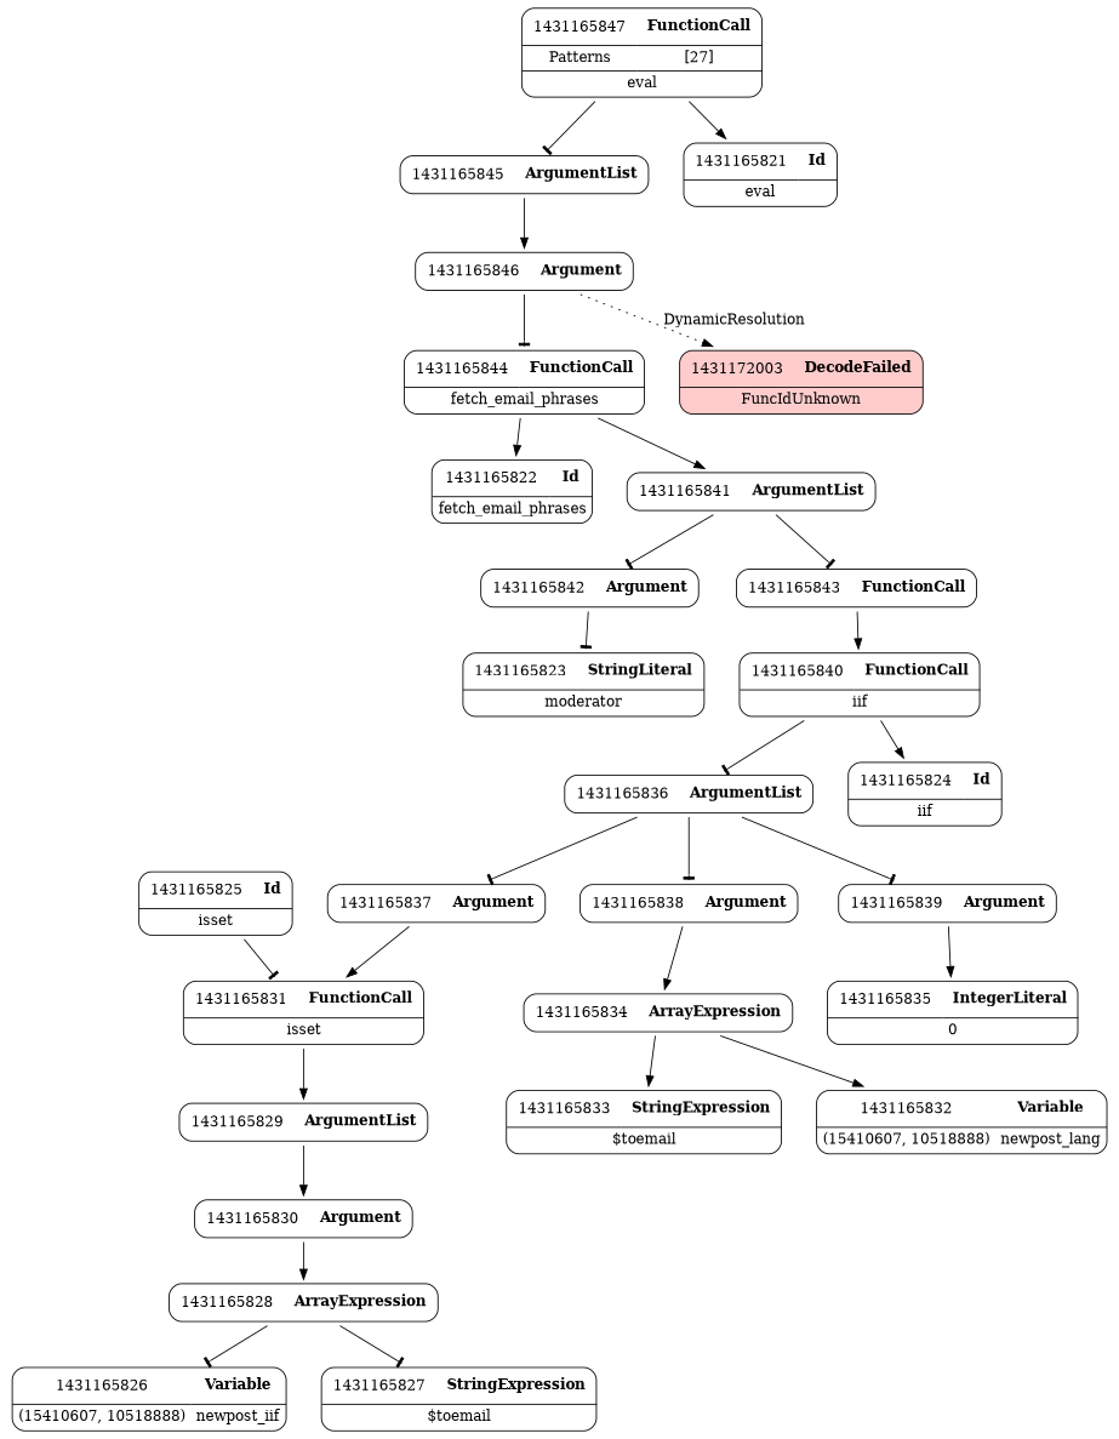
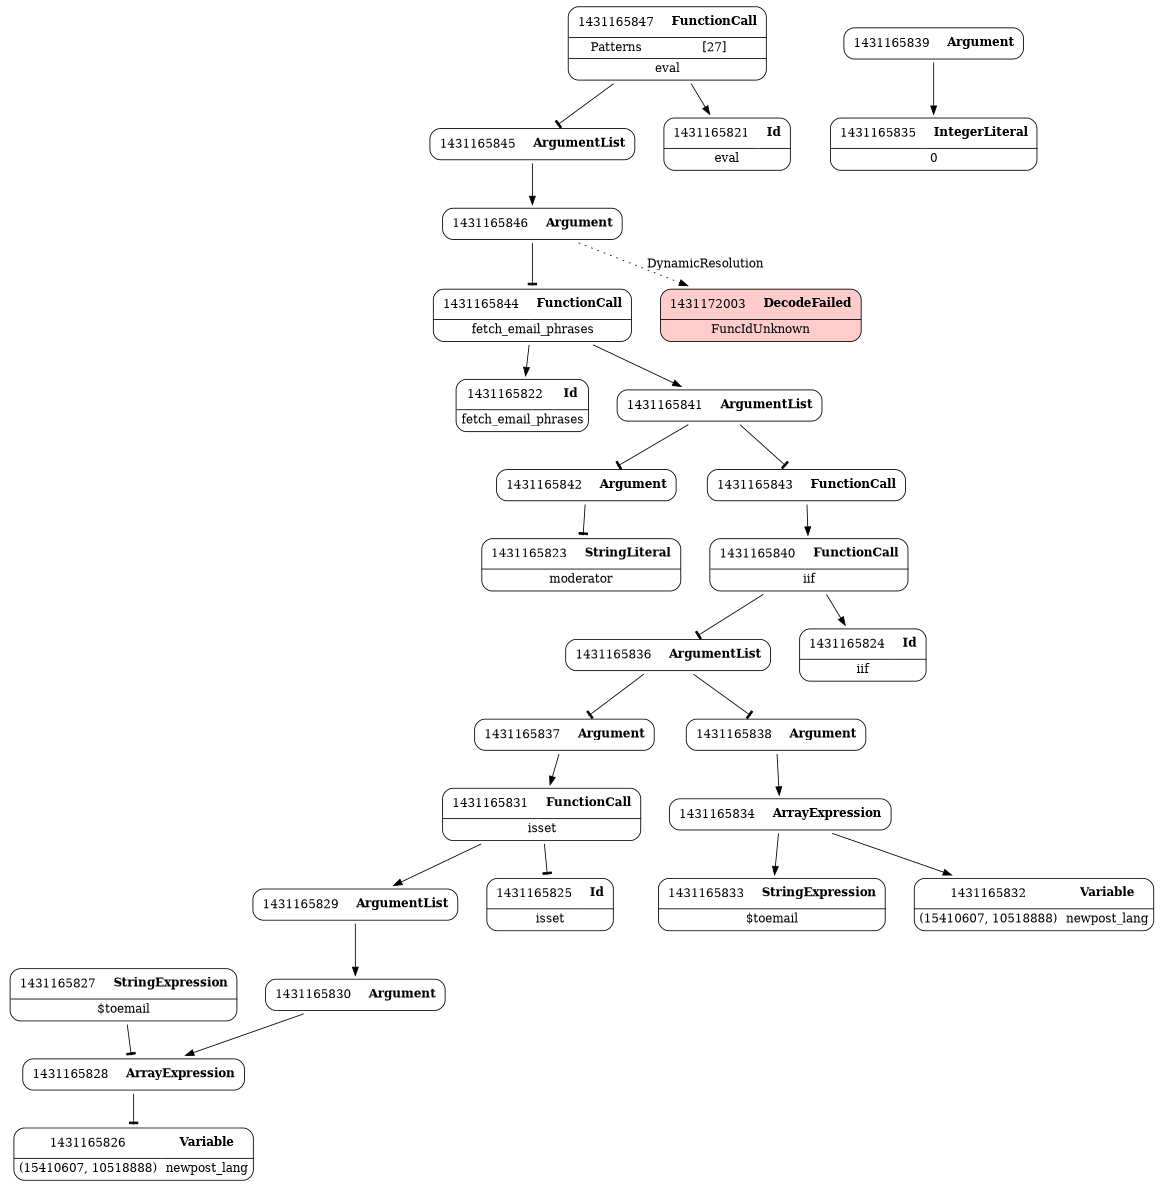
  digraph {
    node [shape=none]
    edge [arrowhead=normal weight=2]
    n1 [label=<<TABLE border='1' cellspacing='0' cellpadding='10' style='rounded' ><TR><TD border='0'>1431165837</TD><TD border='0'><B>Argument</B></TD></TR></TABLE>>]
    n2 [label=<<TABLE border='1' cellspacing='0' cellpadding='10' style='rounded' ><TR><TD border='0'>1431165831</TD><TD border='0'><B>FunctionCall</B></TD></TR><HR/><TR><TD border='0' cellpadding='5' colspan='2'>isset</TD></TR></TABLE>>]
    n3 [label=<<TABLE border='1' cellspacing='0' cellpadding='10' style='rounded' ><TR><TD border='0'>1431165829</TD><TD border='0'><B>ArgumentList</B></TD></TR></TABLE>>]
    n4 [label=<<TABLE border='1' cellspacing='0' cellpadding='10' style='rounded' ><TR><TD border='0'>1431165825</TD><TD border='0'><B>Id</B></TD></TR><HR/><TR><TD border='0' cellpadding='5' colspan='2'>isset</TD></TR></TABLE>>]
    n5 [label=<<TABLE border='1' cellspacing='0' cellpadding='10' style='rounded' ><TR><TD border='0'>1431165830</TD><TD border='0'><B>Argument</B></TD></TR></TABLE>>]
    n6 [label=<<TABLE border='1' cellspacing='0' cellpadding='10' style='rounded' ><TR><TD border='0'>1431165836</TD><TD border='0'><B>ArgumentList</B></TD></TR></TABLE>>]
    n7 [label=<<TABLE border='1' cellspacing='0' cellpadding='10' style='rounded' ><TR><TD border='0'>1431165838</TD><TD border='0'><B>Argument</B></TD></TR></TABLE>>]
    n8 [label=<<TABLE border='1' cellspacing='0' cellpadding='10' style='rounded' ><TR><TD border='0'>1431165839</TD><TD border='0'><B>Argument</B></TD></TR></TABLE>>]
    n9 [label=<<TABLE border='1' cellspacing='0' cellpadding='10' style='rounded' ><TR><TD border='0'>1431165834</TD><TD border='0'><B>ArrayExpression</B></TD></TR></TABLE>>]
    n10 [label=<<TABLE border='1' cellspacing='0' cellpadding='10' style='rounded' ><TR><TD border='0'>1431165835</TD><TD border='0'><B>IntegerLiteral</B></TD></TR><HR/><TR><TD border='0' cellpadding='5' colspan='2'>0</TD></TR></TABLE>>]
    n11 [label=<<TABLE border='1' cellspacing='0' cellpadding='10' style='rounded' ><TR><TD border='0'>1431165833</TD><TD border='0'><B>StringExpression</B></TD></TR><HR/><TR><TD border='0' cellpadding='5' colspan='2'>$toemail</TD></TR></TABLE>>]
    n12 [label=<<TABLE border='1' cellspacing='0' cellpadding='10' style='rounded' ><TR><TD border='0'>1431165832</TD><TD border='0'><B>Variable</B></TD></TR><HR/><TR><TD border='0' cellpadding='5'>(15410607, 10518888)</TD><TD border='0' cellpadding='5'>newpost_lang</TD></TR></TABLE>>]
    n13 [label=<<TABLE border='1' cellspacing='0' cellpadding='10' style='rounded' ><TR><TD border='0'>1431165828</TD><TD border='0'><B>ArrayExpression</B></TD></TR></TABLE>>]
-   n14 [label=<<TABLE border='1' cellspacing='0' cellpadding='10' style='rounded' ><TR><TD border='0'>1431165826</TD><TD border='0'><B>Variable</B></TD></TR><HR/><TR><TD border='0' cellpadding='5'>(15410607, 10518888)</TD><TD border='0' cellpadding='5'>newpost_iif</TD></TR></TABLE>>]
+   n14 [label=<<TABLE border='1' cellspacing='0' cellpadding='10' style='rounded' ><TR><TD border='0'>1431165826</TD><TD border='0'><B>Variable</B></TD></TR><HR/><TR><TD border='0' cellpadding='5'>(15410607, 10518888)</TD><TD border='0' cellpadding='5'>newpost_lang</TD></TR></TABLE>>]
    n15 [label=<<TABLE border='1' cellspacing='0' cellpadding='10' style='rounded' ><TR><TD border='0'>1431165827</TD><TD border='0'><B>StringExpression</B></TD></TR><HR/><TR><TD border='0' cellpadding='5' colspan='2'>$toemail</TD></TR></TABLE>>]
    n16 [label=<<TABLE border='1' cellspacing='0' cellpadding='10' style='rounded' ><TR><TD border='0'>1431165824</TD><TD border='0'><B>Id</B></TD></TR><HR/><TR><TD border='0' cellpadding='5' colspan='2'>iif</TD></TR></TABLE>>]
    n17 [label=<<TABLE border='1' cellspacing='0' cellpadding='10' style='rounded' ><TR><TD border='0'>1431165845</TD><TD border='0'><B>ArgumentList</B></TD></TR></TABLE>>]
    n18 [label=<<TABLE border='1' cellspacing='0' cellpadding='10' style='rounded' ><TR><TD border='0'>1431165846</TD><TD border='0'><B>Argument</B></TD></TR></TABLE>>]
    n19 [label=<<TABLE border='1' cellspacing='0' cellpadding='10' style='rounded' ><TR><TD border='0'>1431165844</TD><TD border='0'><B>FunctionCall</B></TD></TR><HR/><TR><TD border='0' cellpadding='5' colspan='2'>fetch_email_phrases</TD></TR></TABLE>>]
    n20 [label=<<TABLE border='1' cellspacing='0' cellpadding='10' style='rounded' bgcolor='#FFCCCC' ><TR><TD border='0'>1431172003</TD><TD border='0'><B>DecodeFailed</B></TD></TR><HR/><TR><TD border='0' cellpadding='5' colspan='2'>FuncIdUnknown</TD></TR></TABLE>>]
    n21 [label=<<TABLE border='1' cellspacing='0' cellpadding='10' style='rounded' ><TR><TD border='0'>1431165822</TD><TD border='0'><B>Id</B></TD></TR><HR/><TR><TD border='0' cellpadding='5' colspan='2'>fetch_email_phrases</TD></TR></TABLE>>]
    n22 [label=<<TABLE border='1' cellspacing='0' cellpadding='10' style='rounded' ><TR><TD border='0'>1431165841</TD><TD border='0'><B>ArgumentList</B></TD></TR></TABLE>>]
    n23 [label=<<TABLE border='1' cellspacing='0' cellpadding='10' style='rounded' ><TR><TD border='0'>1431165842</TD><TD border='0'><B>Argument</B></TD></TR></TABLE>>]
    n24 [label=<<TABLE border='1' cellspacing='0' cellpadding='10' style='rounded' ><TR><TD border='0'>1431165843</TD><TD border='0'><B>FunctionCall</B></TD></TR></TABLE>>]
    n25 [label=<<TABLE border='1' cellspacing='0' cellpadding='10' style='rounded' ><TR><TD border='0'>1431165823</TD><TD border='0'><B>StringLiteral</B></TD></TR><HR/><TR><TD border='0' cellpadding='5' colspan='2'>moderator</TD></TR></TABLE>>]
    n26 [label=<<TABLE border='1' cellspacing='0' cellpadding='10' style='rounded' ><TR><TD border='0'>1431165840</TD><TD border='0'><B>FunctionCall</B></TD></TR><HR/><TR><TD border='0' cellpadding='5' colspan='2'>iif</TD></TR></TABLE>>]
    n27 [label=<<TABLE border='1' cellspacing='0' cellpadding='10' style='rounded' ><TR><TD border='0'>1431165847</TD><TD border='0'><B>FunctionCall</B></TD></TR><HR/><TR><TD border='0' cellpadding='5'>Patterns</TD><TD border='0' cellpadding='5'>[27]</TD></TR><HR/><TR><TD border='0' cellpadding='5' colspan='2'>eval</TD></TR></TABLE>>]
    n28 [label=<<TABLE border='1' cellspacing='0' cellpadding='10' style='rounded' ><TR><TD border='0'>1431165821</TD><TD border='0'><B>Id</B></TD></TR><HR/><TR><TD border='0' cellpadding='5' colspan='2'>eval</TD></TR></TABLE>>]
    n1 -> n2
    n2 -> n3
-   n4 -> n2 [arrowhead=tee]
+   n2 -> n4 [arrowhead=tee]
    n3 -> n5
    n5 -> n13
    n6 -> n1 [arrowhead=tee]
    n6 -> n7 [arrowhead=tee]
-   n6 -> n8 [arrowhead=tee]
    n7 -> n9
    n8 -> n10
    n9 -> n11
    n9 -> n12
    n13 -> n14 [arrowhead=tee]
-   n13 -> n15 [arrowhead=tee]
+   n15 -> n13 [arrowhead=tee]
    n17 -> n18
    n18 -> n19 [arrowhead=tee]
    n18 -> n20 [label=DynamicResolution style=dotted weight=""]
    n19 -> n21
    n19 -> n22
    n22 -> n23 [arrowhead=tee]
    n22 -> n24 [arrowhead=tee]
    n23 -> n25 [arrowhead=tee]
    n24 -> n26
    n26 -> n6 [arrowhead=tee]
    n26 -> n16
    n27 -> n17 [arrowhead=tee]
    n27 -> n28
  }
